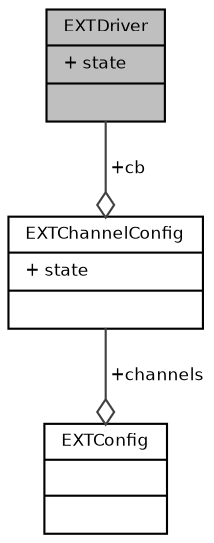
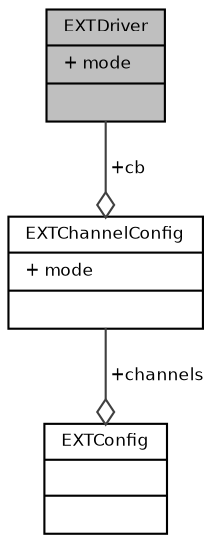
  digraph {
    node [color=black fontname=Helvetica fontsize=8 shape=record]
    edge [arrowhead=odiamond color=grey25 fontname=Helvetica fontsize=8 labelfontname=Helvetica labelfontsize=8 style=solid]
-   n1 [fillcolor=grey75 fontcolor=black height=0.2 label="{EXTDriver\n|+ state\l|}" style=filled width=0.4]
-   n2 [height=0.2 label="{EXTChannelConfig\n|+ state\l|}" width=0.4]
+   n1 [fillcolor=grey75 fontcolor=black height=0.2 label="{EXTDriver\n|+ mode\l|}" style=filled width=0.4]
+   n2 [height=0.2 label="{EXTChannelConfig\n|+ mode\l|}" width=0.4]
    n3 [height=0.2 label="{EXTConfig\n||}" width=0.4]
    n1 -> n2 [label=" +cb"]
    n2 -> n3 [label=" +channels"]
  }
